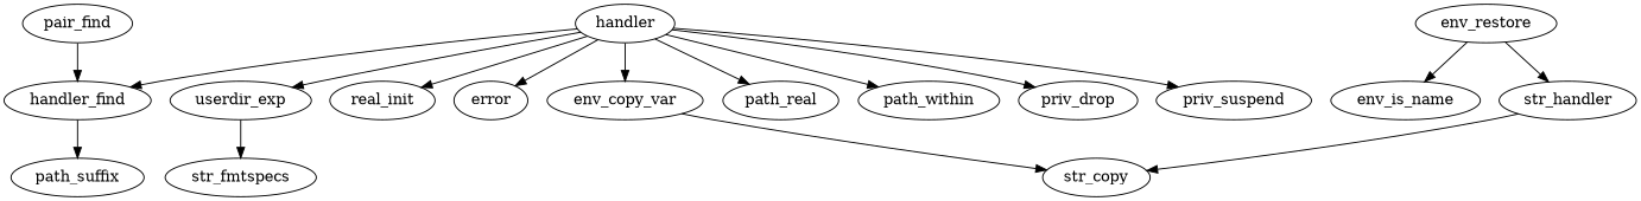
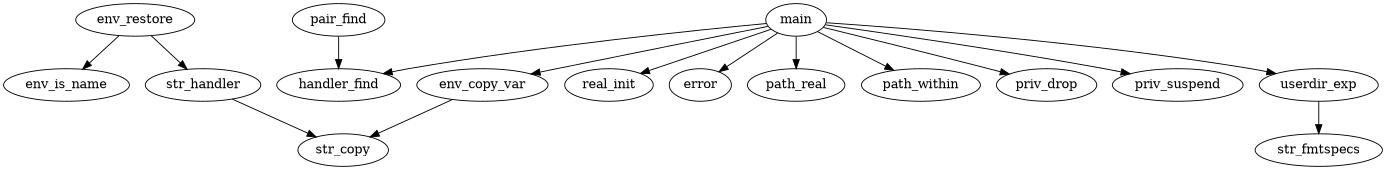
  digraph {
    edge [style=solid]
    env_copy_var
    str_copy
    env_restore
    env_is_name
    n5 [label=str_handler]
    handler_find
-   path_suffix
    pair_find
-   main [label=handler]
+   main
    n10 [label=real_init]
    error
    path_real
    path_within
    priv_drop
    priv_suspend
    userdir_exp
    str_fmtspecs
    env_copy_var -> str_copy
    env_restore -> env_is_name
    env_restore -> n5
    n5 -> str_copy
-   handler_find -> path_suffix
    pair_find -> handler_find
    main -> env_copy_var
    main -> handler_find
    main -> n10
    main -> error
    main -> path_real
    main -> path_within
    main -> priv_drop
    main -> priv_suspend
    main -> userdir_exp
    userdir_exp -> str_fmtspecs
  }
